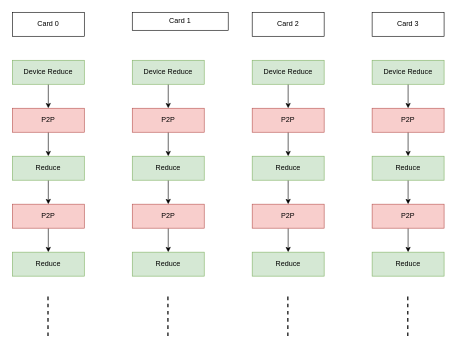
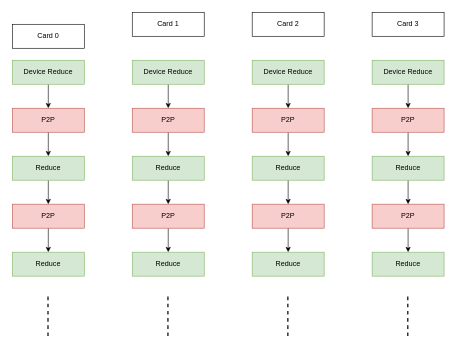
  <mxCell id="0" />
  <mxCell id="1" parent="0" />
  <mxCell id="2" value="" style="edgeStyle=orthogonalEdgeStyle;rounded=0;orthogonalLoop=1;jettySize=auto;html=1;" edge="1" parent="1" source="3" target="5"><mxGeometry relative="1" as="geometry" /></mxCell>
  <mxCell id="3" value="Device Reduce" style="rounded=0;whiteSpace=wrap;html=1;fillColor=#d5e8d4;strokeColor=#82b366;" vertex="1" parent="1"><mxGeometry x="20" y="100" width="120" height="40" as="geometry" /></mxCell>
  <mxCell id="4" value="" style="edgeStyle=orthogonalEdgeStyle;rounded=0;orthogonalLoop=1;jettySize=auto;html=1;" edge="1" parent="1" source="5" target="7"><mxGeometry relative="1" as="geometry" /></mxCell>
  <mxCell id="5" value="P2P" style="rounded=0;whiteSpace=wrap;html=1;fillColor=#f8cecc;strokeColor=#b85450;" vertex="1" parent="1"><mxGeometry x="20" y="180" width="120" height="40" as="geometry" /></mxCell>
  <mxCell id="6" value="" style="edgeStyle=orthogonalEdgeStyle;rounded=0;orthogonalLoop=1;jettySize=auto;html=1;" edge="1" parent="1" source="7" target="9"><mxGeometry relative="1" as="geometry" /></mxCell>
  <mxCell id="7" value="Reduce" style="rounded=0;whiteSpace=wrap;html=1;fillColor=#d5e8d4;strokeColor=#82b366;" vertex="1" parent="1"><mxGeometry x="20" y="260" width="120" height="40" as="geometry" /></mxCell>
  <mxCell id="8" value="" style="edgeStyle=orthogonalEdgeStyle;rounded=0;orthogonalLoop=1;jettySize=auto;html=1;" edge="1" parent="1" source="9" target="10"><mxGeometry relative="1" as="geometry" /></mxCell>
  <mxCell id="9" value="P2P" style="rounded=0;whiteSpace=wrap;html=1;fillColor=#f8cecc;strokeColor=#b85450;" vertex="1" parent="1"><mxGeometry x="20" y="340" width="120" height="40" as="geometry" /></mxCell>
  <mxCell id="10" value="Reduce" style="rounded=0;whiteSpace=wrap;html=1;fillColor=#d5e8d4;strokeColor=#82b366;" vertex="1" parent="1"><mxGeometry x="20" y="420" width="120" height="40" as="geometry" /></mxCell>
  <mxCell id="11" value="" style="edgeStyle=orthogonalEdgeStyle;rounded=0;orthogonalLoop=1;jettySize=auto;html=1;" edge="1" parent="1" source="12" target="14"><mxGeometry relative="1" as="geometry" /></mxCell>
  <mxCell id="12" value="Device Reduce" style="rounded=0;whiteSpace=wrap;html=1;fillColor=#d5e8d4;strokeColor=#82b366;" vertex="1" parent="1"><mxGeometry x="220" y="100" width="120" height="40" as="geometry" /></mxCell>
  <mxCell id="13" value="" style="edgeStyle=orthogonalEdgeStyle;rounded=0;orthogonalLoop=1;jettySize=auto;html=1;" edge="1" parent="1" source="14" target="16"><mxGeometry relative="1" as="geometry" /></mxCell>
  <mxCell id="14" value="P2P" style="rounded=0;whiteSpace=wrap;html=1;fillColor=#f8cecc;strokeColor=#b85450;" vertex="1" parent="1"><mxGeometry x="220" y="180" width="120" height="40" as="geometry" /></mxCell>
  <mxCell id="15" value="" style="edgeStyle=orthogonalEdgeStyle;rounded=0;orthogonalLoop=1;jettySize=auto;html=1;" edge="1" parent="1" source="16" target="18"><mxGeometry relative="1" as="geometry" /></mxCell>
  <mxCell id="16" value="Reduce" style="rounded=0;whiteSpace=wrap;html=1;fillColor=#d5e8d4;strokeColor=#82b366;" vertex="1" parent="1"><mxGeometry x="220" y="260" width="120" height="40" as="geometry" /></mxCell>
  <mxCell id="17" value="" style="edgeStyle=orthogonalEdgeStyle;rounded=0;orthogonalLoop=1;jettySize=auto;html=1;" edge="1" parent="1" source="18" target="19"><mxGeometry relative="1" as="geometry" /></mxCell>
  <mxCell id="18" value="P2P" style="rounded=0;whiteSpace=wrap;html=1;fillColor=#f8cecc;strokeColor=#b85450;" vertex="1" parent="1"><mxGeometry x="220" y="340" width="120" height="40" as="geometry" /></mxCell>
  <mxCell id="19" value="Reduce" style="rounded=0;whiteSpace=wrap;html=1;fillColor=#d5e8d4;strokeColor=#82b366;" vertex="1" parent="1"><mxGeometry x="220" y="420" width="120" height="40" as="geometry" /></mxCell>
  <mxCell id="20" value="" style="edgeStyle=orthogonalEdgeStyle;rounded=0;orthogonalLoop=1;jettySize=auto;html=1;" edge="1" parent="1" source="21" target="23"><mxGeometry relative="1" as="geometry" /></mxCell>
  <mxCell id="21" value="Device Reduce" style="rounded=0;whiteSpace=wrap;html=1;fillColor=#d5e8d4;strokeColor=#82b366;" vertex="1" parent="1"><mxGeometry x="420" y="100" width="120" height="40" as="geometry" /></mxCell>
  <mxCell id="22" value="" style="edgeStyle=orthogonalEdgeStyle;rounded=0;orthogonalLoop=1;jettySize=auto;html=1;" edge="1" parent="1" source="23" target="25"><mxGeometry relative="1" as="geometry" /></mxCell>
  <mxCell id="23" value="P2P" style="rounded=0;whiteSpace=wrap;html=1;fillColor=#f8cecc;strokeColor=#b85450;" vertex="1" parent="1"><mxGeometry x="420" y="180" width="120" height="40" as="geometry" /></mxCell>
  <mxCell id="24" value="" style="edgeStyle=orthogonalEdgeStyle;rounded=0;orthogonalLoop=1;jettySize=auto;html=1;" edge="1" parent="1" source="25" target="27"><mxGeometry relative="1" as="geometry" /></mxCell>
  <mxCell id="25" value="Reduce" style="rounded=0;whiteSpace=wrap;html=1;fillColor=#d5e8d4;strokeColor=#82b366;" vertex="1" parent="1"><mxGeometry x="420" y="260" width="120" height="40" as="geometry" /></mxCell>
  <mxCell id="26" value="" style="edgeStyle=orthogonalEdgeStyle;rounded=0;orthogonalLoop=1;jettySize=auto;html=1;" edge="1" parent="1" source="27" target="28"><mxGeometry relative="1" as="geometry" /></mxCell>
  <mxCell id="27" value="P2P" style="rounded=0;whiteSpace=wrap;html=1;fillColor=#f8cecc;strokeColor=#b85450;" vertex="1" parent="1"><mxGeometry x="420" y="340" width="120" height="40" as="geometry" /></mxCell>
  <mxCell id="28" value="Reduce" style="rounded=0;whiteSpace=wrap;html=1;fillColor=#d5e8d4;strokeColor=#82b366;" vertex="1" parent="1"><mxGeometry x="420" y="420" width="120" height="40" as="geometry" /></mxCell>
  <mxCell id="29" value="" style="edgeStyle=orthogonalEdgeStyle;rounded=0;orthogonalLoop=1;jettySize=auto;html=1;" edge="1" parent="1" source="30" target="32"><mxGeometry relative="1" as="geometry" /></mxCell>
  <mxCell id="30" value="Device Reduce" style="rounded=0;whiteSpace=wrap;html=1;fillColor=#d5e8d4;strokeColor=#82b366;" vertex="1" parent="1"><mxGeometry x="620" y="100" width="120" height="40" as="geometry" /></mxCell>
  <mxCell id="31" value="" style="edgeStyle=orthogonalEdgeStyle;rounded=0;orthogonalLoop=1;jettySize=auto;html=1;" edge="1" parent="1" source="32" target="34"><mxGeometry relative="1" as="geometry" /></mxCell>
  <mxCell id="32" value="P2P" style="rounded=0;whiteSpace=wrap;html=1;fillColor=#f8cecc;strokeColor=#b85450;" vertex="1" parent="1"><mxGeometry x="620" y="180" width="120" height="40" as="geometry" /></mxCell>
  <mxCell id="33" value="" style="edgeStyle=orthogonalEdgeStyle;rounded=0;orthogonalLoop=1;jettySize=auto;html=1;" edge="1" parent="1" source="34" target="36"><mxGeometry relative="1" as="geometry" /></mxCell>
  <mxCell id="34" value="Reduce" style="rounded=0;whiteSpace=wrap;html=1;fillColor=#d5e8d4;strokeColor=#82b366;" vertex="1" parent="1"><mxGeometry x="620" y="260" width="120" height="40" as="geometry" /></mxCell>
  <mxCell id="35" value="" style="edgeStyle=orthogonalEdgeStyle;rounded=0;orthogonalLoop=1;jettySize=auto;html=1;" edge="1" parent="1" source="36" target="37"><mxGeometry relative="1" as="geometry" /></mxCell>
  <mxCell id="36" value="P2P" style="rounded=0;whiteSpace=wrap;html=1;fillColor=#f8cecc;strokeColor=#b85450;" vertex="1" parent="1"><mxGeometry x="620" y="340" width="120" height="40" as="geometry" /></mxCell>
  <mxCell id="37" value="Reduce" style="rounded=0;whiteSpace=wrap;html=1;fillColor=#d5e8d4;strokeColor=#82b366;" vertex="1" parent="1"><mxGeometry x="620" y="420" width="120" height="40" as="geometry" /></mxCell>
- <mxCell id="38" value="Card 0" style="rounded=0;whiteSpace=wrap;html=1;" vertex="1" parent="1"><mxGeometry x="20" width="120" height="40" as="geometry" y="20" /></mxCell>
- <mxCell id="39" value="Card 1" style="rounded=0;whiteSpace=wrap;html=1;" vertex="1" parent="1"><mxGeometry x="220" y="20" width="160" height="30" as="geometry" /></mxCell>
+ <mxCell id="38" value="Card 0" style="rounded=0;whiteSpace=wrap;html=1;" vertex="1" parent="1"><mxGeometry x="20" y="40" width="120" height="40" as="geometry" /></mxCell>
+ <mxCell id="39" value="Card 1" style="rounded=0;whiteSpace=wrap;html=1;" vertex="1" parent="1"><mxGeometry x="220" width="120" height="40" as="geometry" y="20" /></mxCell>
  <mxCell id="40" value="Card 2" style="rounded=0;whiteSpace=wrap;html=1;" vertex="1" parent="1"><mxGeometry x="420" width="120" height="40" as="geometry" y="20" /></mxCell>
  <mxCell id="41" value="Card 3" style="rounded=0;whiteSpace=wrap;html=1;" vertex="1" parent="1"><mxGeometry x="620" width="120" height="40" as="geometry" y="20" /></mxCell>
  <mxCell id="42" value="" style="endArrow=none;dashed=1;html=1;rounded=0;strokeWidth=2;" edge="1" parent="1"><mxGeometry width="50" height="50" relative="1" as="geometry"><mxPoint x="79.5" y="560" as="sourcePoint" /><mxPoint x="79.5" y="490" as="targetPoint" /></mxGeometry></mxCell>
  <mxCell id="43" value="" style="endArrow=none;dashed=1;html=1;rounded=0;strokeWidth=2;" edge="1" parent="1"><mxGeometry width="50" height="50" relative="1" as="geometry"><mxPoint x="279.5" y="560" as="sourcePoint" /><mxPoint x="279.5" y="490" as="targetPoint" /></mxGeometry></mxCell>
  <mxCell id="44" value="" style="endArrow=none;dashed=1;html=1;rounded=0;strokeWidth=2;" edge="1" parent="1"><mxGeometry width="50" height="50" relative="1" as="geometry"><mxPoint x="479.5" y="560" as="sourcePoint" /><mxPoint x="479.5" y="490" as="targetPoint" /></mxGeometry></mxCell>
  <mxCell id="45" value="" style="endArrow=none;dashed=1;html=1;rounded=0;strokeWidth=2;" edge="1" parent="1"><mxGeometry width="50" height="50" relative="1" as="geometry"><mxPoint x="679.5" y="560" as="sourcePoint" /><mxPoint x="679.5" y="490" as="targetPoint" /></mxGeometry></mxCell>
